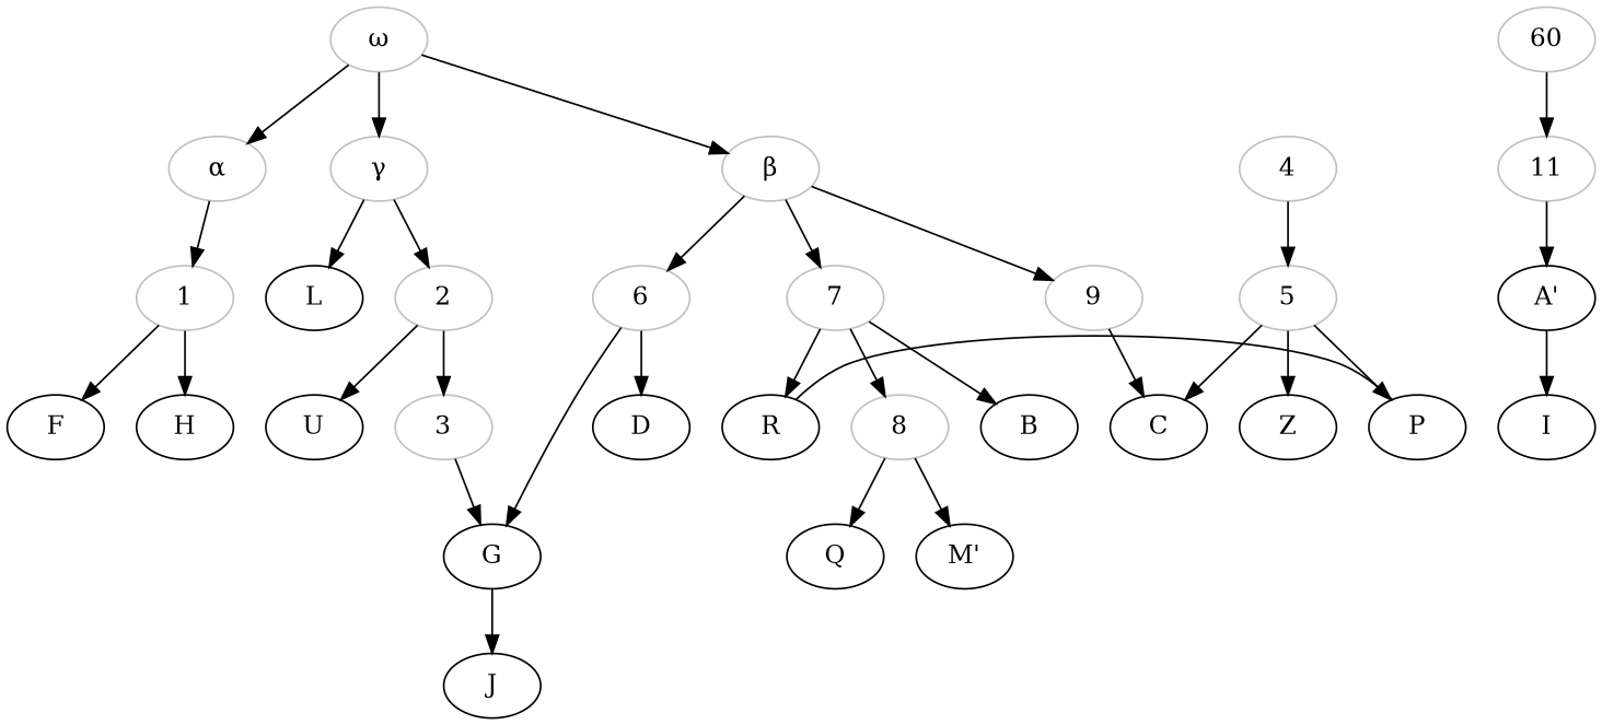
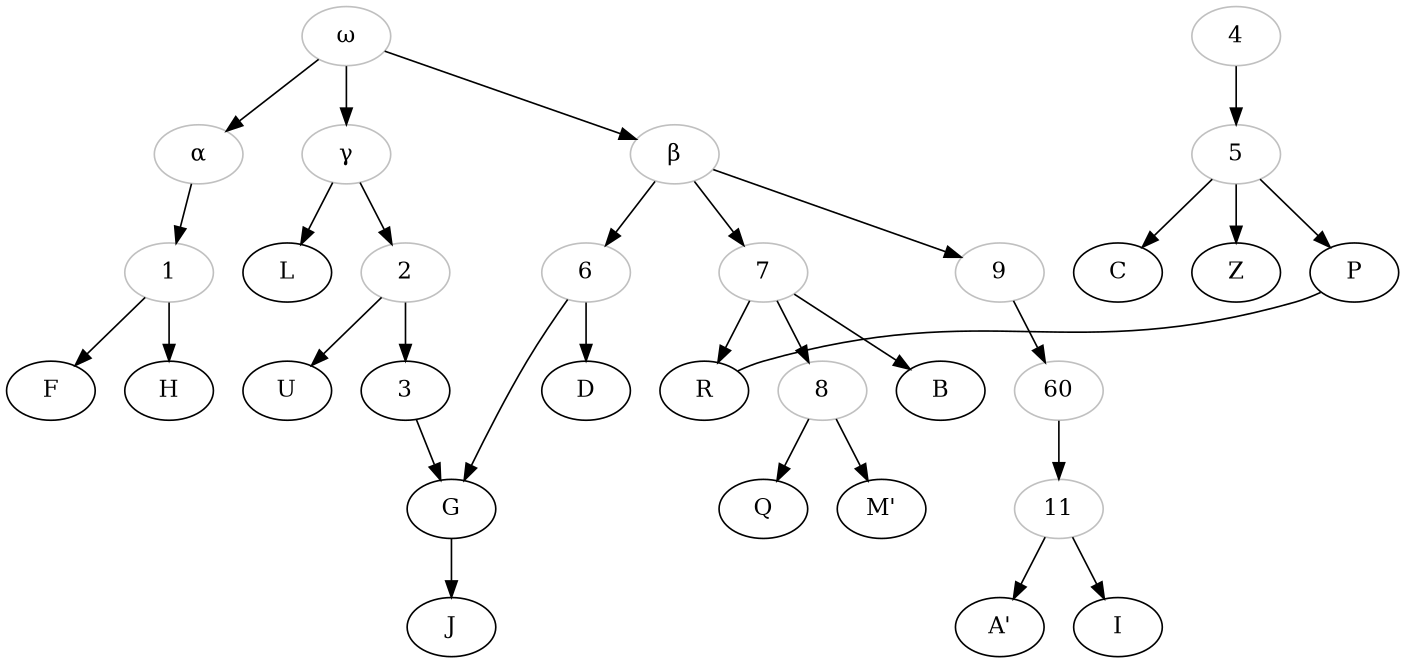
  digraph {
    splines=true
    style=invis
    n1 [color=grey label="ω"]
    n2 [color=grey label="α"]
    n3 [color=grey label="γ"]
    n4 [color=grey label="β"]
    1 [color=grey]
    L
    2 [color=grey]
    6 [color=grey]
    7 [color=grey]
    9 [color=grey]
    n11 [label=F]
    n12 [label=H]
    n13 [label=U]
-   3 [color=grey]
+   3 [color=black]
    n15 [label=G]
    n16 [label=D]
    n17 [label=R]
    8 [color=grey]
    n19 [label=B]
    n20 [color=grey label=60]
    n21 [label=J]
    4 [color=grey]
    5 [color=grey]
    n24 [label=C]
    n25 [label=Z]
    n26 [label=P]
    Q
    n28 [label="M'"]
    11 [color=grey]
    n30 [label="A'"]
    n31 [label=I]
    n1 -> n2
    n1 -> n3
    n1 -> n4
    n2 -> 1
    n3 -> L
    n3 -> 2
    n4 -> 6
    n4 -> 7
    n4 -> 9
    1 -> n11
    1 -> n12
    2 -> n13
    2 -> 3
    6 -> n15
    6 -> n16
    7 -> n17
    7 -> 8
    7 -> n19
-   9 -> n24
+   9 -> n20
    3 -> n15
    n15 -> n21
    8 -> Q
    8 -> n28
    n20 -> 11
    4 -> 5
    5 -> n24
    5 -> n25
    5 -> n26
    n26 -> n17 [constraint=false dir=none]
    11 -> n30
-   n30 -> n31
+   11 -> n31
  }
